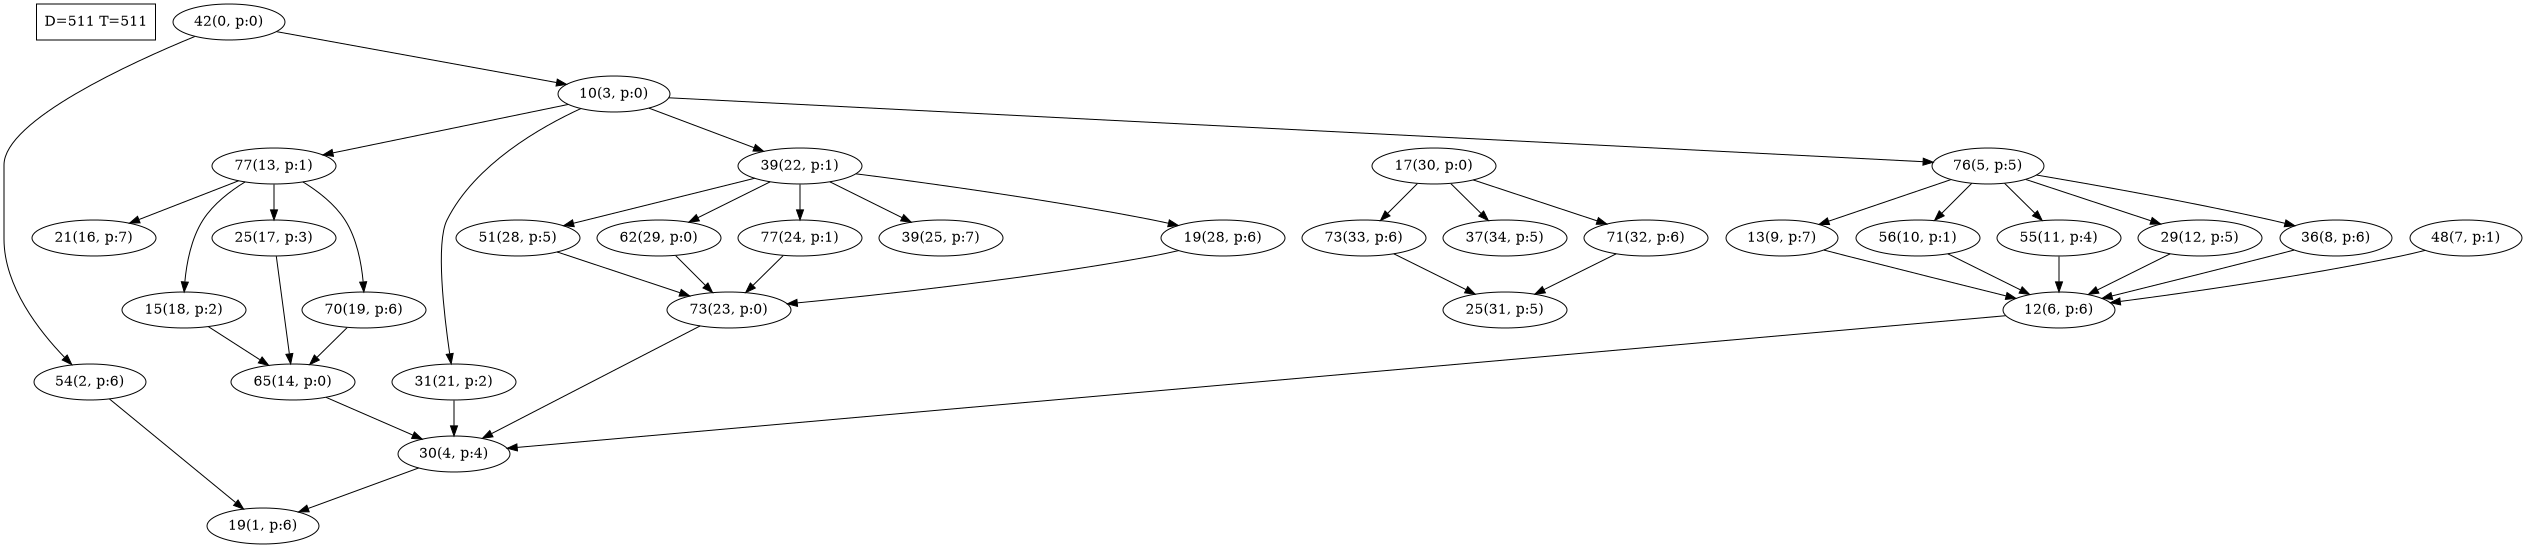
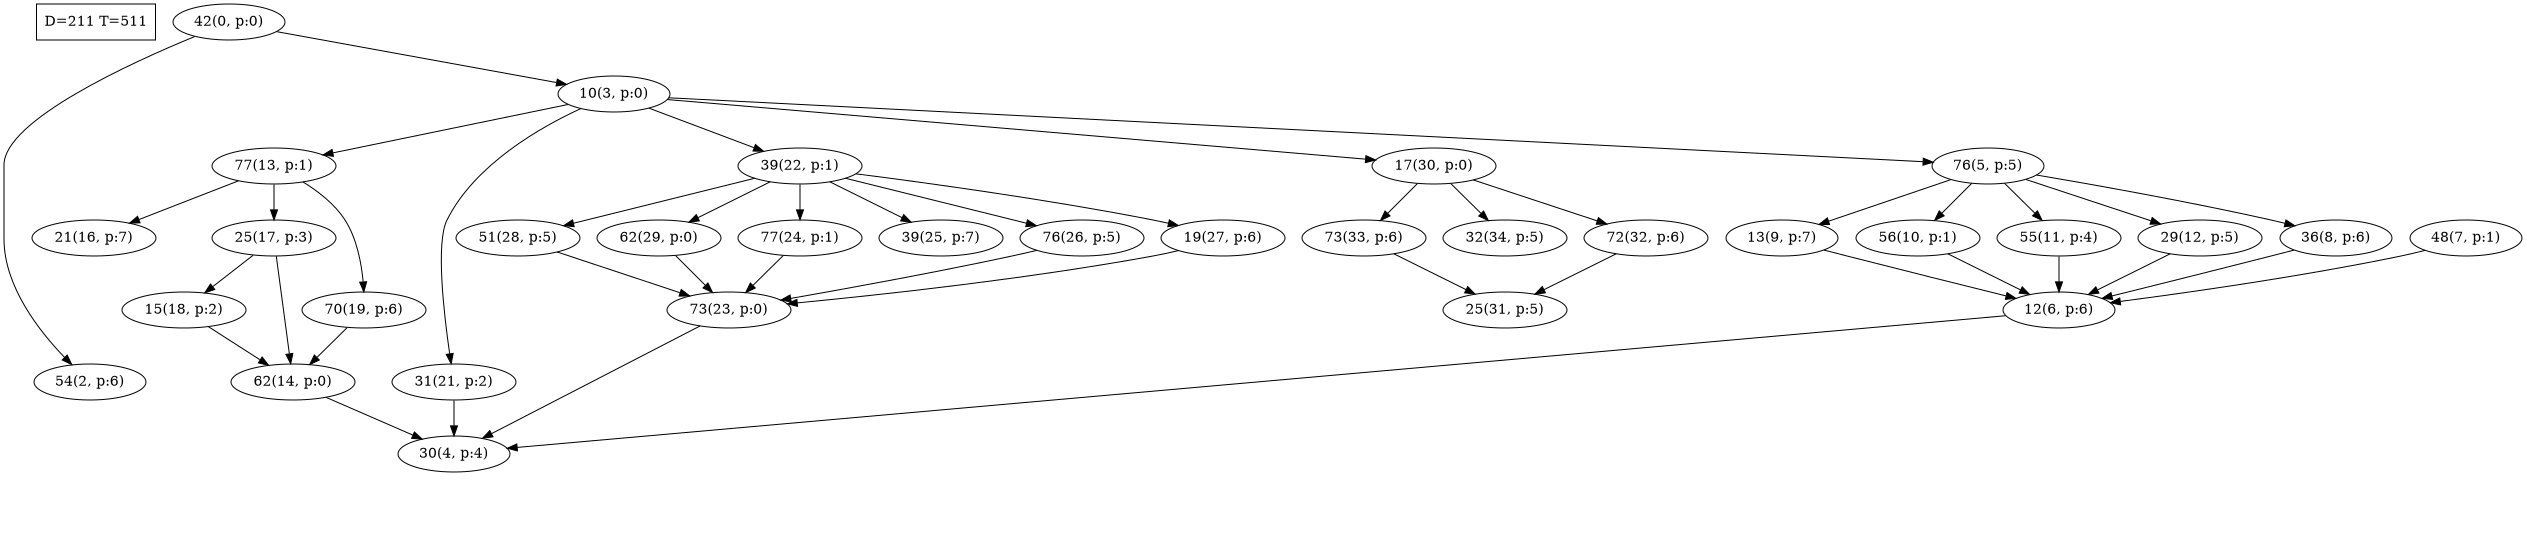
  digraph {
-   n1 [label="D=511 T=511" shape=box]
+   n1 [label="D=211 T=511" shape=box]
    n2 [label="42(0, p:0)"]
    n3 [label="54(2, p:6)"]
    n4 [label="10(3, p:0)"]
-   n5 [label="19(1, p:6)"]
    n6 [label="76(5, p:5)"]
    n7 [label="77(13, p:1)"]
    n8 [label="31(21, p:2)"]
    n9 [label="39(22, p:1)"]
    n10 [label="17(30, p:0)"]
    n11 [label="36(8, p:6)"]
    n12 [label="13(9, p:7)"]
    n13 [label="56(10, p:1)"]
    n14 [label="55(11, p:4)"]
    n15 [label="29(12, p:5)"]
    n16 [label="21(16, p:7)"]
    n17 [label="25(17, p:3)"]
    n18 [label="15(18, p:2)"]
    n19 [label="70(19, p:6)"]
    n20 [label="30(4, p:4)"]
    n21 [label="77(24, p:1)"]
    n22 [label="39(25, p:7)"]
-   n24 [label="19(28, p:6)"]
+   n23 [label="76(26, p:5)"]
+   n24 [label="19(27, p:6)"]
    n25 [label="51(28, p:5)"]
    n26 [label="62(29, p:0)"]
-   n27 [label="71(32, p:6)"]
+   n27 [label="72(32, p:6)"]
    n28 [label="73(33, p:6)"]
-   n29 [label="37(34, p:5)"]
+   n29 [label="32(34, p:5)"]
    n30 [label="48(7, p:1)"]
    n31 [label="12(6, p:6)"]
-   n32 [label="65(14, p:0)"]
+   n32 [label="62(14, p:0)"]
    n33 [label="73(23, p:0)"]
    n34 [label="25(31, p:5)"]
    n2 -> n3
    n2 -> n4
-   n3 -> n5
    n4 -> n6
    n4 -> n7
    n4 -> n8
    n4 -> n9
+   n4 -> n10
    n6 -> n11
    n6 -> n12
    n6 -> n13
    n6 -> n14
    n6 -> n15
    n7 -> n16
    n7 -> n17
-   n7 -> n18
+   n17 -> n18
    n7 -> n19
    n8 -> n20
    n9 -> n21
    n9 -> n22
+   n9 -> n23
    n9 -> n24
    n9 -> n25
    n9 -> n26
    n10 -> n27
    n10 -> n28
    n10 -> n29
    n11 -> n31
    n12 -> n31
    n13 -> n31
    n14 -> n31
    n15 -> n31
    n17 -> n32
    n18 -> n32
    n19 -> n32
-   n20 -> n5
    n21 -> n33
+   n23 -> n33
    n24 -> n33
    n25 -> n33
    n26 -> n33
    n27 -> n34
    n28 -> n34
    n30 -> n31
    n31 -> n20
    n32 -> n20
    n33 -> n20
  }
